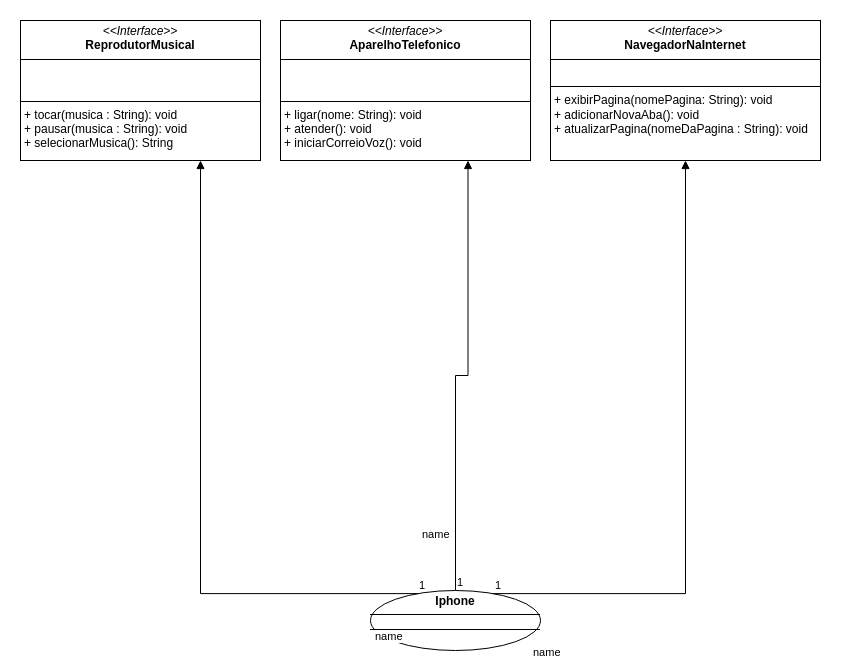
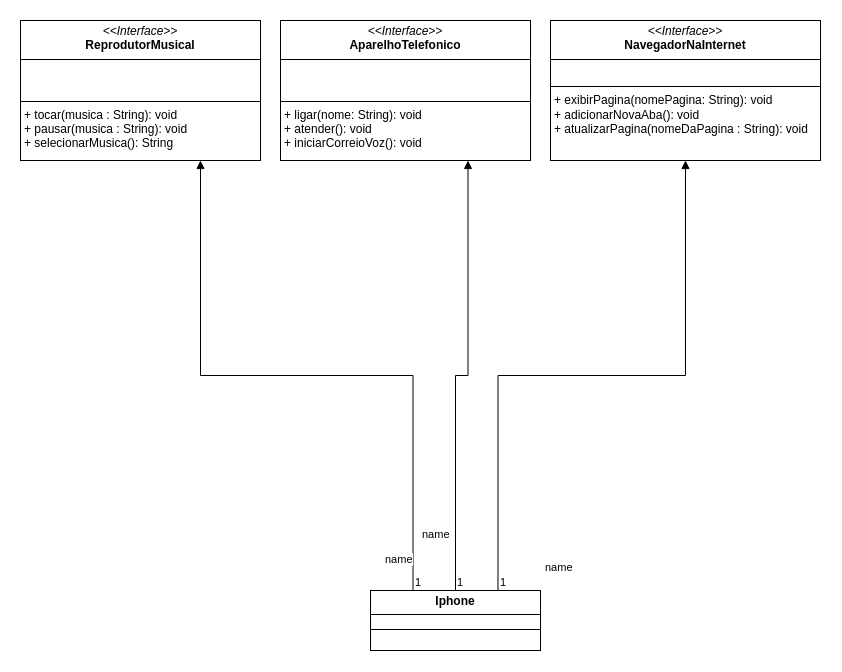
  <mxCell id="0" />
  <mxCell id="1" parent="0" />
  <mxCell id="2" value="&lt;p style=&quot;margin:0px;margin-top:4px;text-align:center;&quot;&gt;&lt;i&gt;&amp;lt;&amp;lt;Interface&amp;gt;&amp;gt;&lt;/i&gt;&lt;br&gt;&lt;b&gt;ReprodutorMusical&lt;/b&gt;&lt;/p&gt;&lt;hr size=&quot;1&quot; style=&quot;border-style:solid;&quot;&gt;&lt;p style=&quot;margin:0px;margin-left:4px;&quot;&gt;&lt;br&gt;&lt;br&gt;&lt;/p&gt;&lt;hr size=&quot;1&quot; style=&quot;border-style:solid;&quot;&gt;&lt;p style=&quot;margin:0px;margin-left:4px;&quot;&gt;+ tocar(musica : String): void&lt;br&gt;+ pausar(musica : String): void&lt;/p&gt;&lt;p style=&quot;margin:0px;margin-left:4px;&quot;&gt;+ selecionarMusica(): String&lt;br&gt;&lt;/p&gt;" style="verticalAlign=top;align=left;overflow=fill;html=1;whiteSpace=wrap;" parent="1" vertex="1"><mxGeometry x="20" y="20" width="240" height="140" as="geometry" /></mxCell>
  <mxCell id="3" value="&lt;p style=&quot;margin:0px;margin-top:4px;text-align:center;&quot;&gt;&lt;i&gt;&amp;lt;&amp;lt;Interface&amp;gt;&amp;gt;&lt;/i&gt;&lt;br&gt;&lt;b&gt;AparelhoTelefonico&lt;/b&gt;&lt;/p&gt;&lt;hr size=&quot;1&quot; style=&quot;border-style:solid;&quot;&gt;&lt;p style=&quot;margin:0px;margin-left:4px;&quot;&gt;&lt;br&gt;&lt;br&gt;&lt;/p&gt;&lt;hr size=&quot;1&quot; style=&quot;border-style:solid;&quot;&gt;&lt;p style=&quot;margin:0px;margin-left:4px;&quot;&gt;+ ligar(nome: String): void&lt;br&gt;+ atender(): void&lt;/p&gt;&lt;p style=&quot;margin:0px;margin-left:4px;&quot;&gt;+ iniciarCorreioVoz(): void&lt;br&gt;&lt;/p&gt;" style="verticalAlign=top;align=left;overflow=fill;html=1;whiteSpace=wrap;" parent="1" vertex="1"><mxGeometry x="280" y="20" width="250" height="140" as="geometry" /></mxCell>
  <mxCell id="4" value="&lt;p style=&quot;margin:0px;margin-top:4px;text-align:center;&quot;&gt;&lt;i&gt;&amp;lt;&amp;lt;Interface&amp;gt;&amp;gt;&lt;/i&gt;&lt;br&gt;&lt;b&gt;NavegadorNaInternet&lt;/b&gt;&lt;/p&gt;&lt;hr size=&quot;1&quot; style=&quot;border-style:solid;&quot;&gt;&lt;p style=&quot;margin:0px;margin-left:4px;&quot;&gt;&lt;br&gt;&lt;/p&gt;&lt;hr size=&quot;1&quot; style=&quot;border-style:solid;&quot;&gt;&lt;p style=&quot;margin:0px;margin-left:4px;&quot;&gt;+ exibirPagina(nomePagina: String): void&lt;br&gt;+ adicionarNovaAba(): void&lt;/p&gt;&lt;p style=&quot;margin:0px;margin-left:4px;&quot;&gt;+ atualizarPagina(nomeDaPagina : String): void&lt;br&gt;&lt;/p&gt;" style="verticalAlign=top;align=left;overflow=fill;html=1;whiteSpace=wrap;" parent="1" vertex="1"><mxGeometry x="550" y="20" width="270" height="140" as="geometry" /></mxCell>
  <mxCell id="5" value="name" style="endArrow=block;endFill=1;html=1;edgeStyle=orthogonalEdgeStyle;align=left;verticalAlign=top;rounded=0;entryX=0.75;entryY=1;entryDx=0;entryDy=0;exitX=0.5;exitY=0;exitDx=0;exitDy=0;" edge="1" parent="1" source="7" target="3"><mxGeometry x="-0.691" y="35" relative="1" as="geometry"><mxPoint x="495" y="575" as="sourcePoint" /><mxPoint x="610" y="260" as="targetPoint" /><mxPoint y="-1" as="offset" /></mxGeometry></mxCell>
  <mxCell id="6" value="1" style="edgeLabel;resizable=0;html=1;align=left;verticalAlign=bottom;" connectable="0" vertex="1" parent="5"><mxGeometry x="-1" relative="1" as="geometry" /></mxCell>
- <mxCell id="7" value="&lt;p style=&quot;margin:0px;margin-top:4px;text-align:center;&quot;&gt;&lt;b&gt;Iphone&lt;/b&gt;&lt;/p&gt;&lt;hr size=&quot;1&quot; style=&quot;border-style:solid;&quot;&gt;&lt;div style=&quot;height:2px;&quot;&gt;&lt;/div&gt;&lt;hr size=&quot;1&quot; style=&quot;border-style:solid;&quot;&gt;&lt;div style=&quot;height:2px;&quot;&gt;&lt;/div&gt;" style="ellipse;verticalAlign=top;align=left;overflow=fill;html=1;whiteSpace=wrap;" vertex="1" parent="1"><mxGeometry x="370" y="590" width="170" height="60" as="geometry" /></mxCell>
+ <mxCell id="7" value="&lt;p style=&quot;margin:0px;margin-top:4px;text-align:center;&quot;&gt;&lt;b&gt;Iphone&lt;/b&gt;&lt;/p&gt;&lt;hr size=&quot;1&quot; style=&quot;border-style:solid;&quot;&gt;&lt;div style=&quot;height:2px;&quot;&gt;&lt;/div&gt;&lt;hr size=&quot;1&quot; style=&quot;border-style:solid;&quot;&gt;&lt;div style=&quot;height:2px;&quot;&gt;&lt;/div&gt;" style="verticalAlign=top;align=left;overflow=fill;html=1;whiteSpace=wrap;" vertex="1" parent="1"><mxGeometry x="370" y="590" width="170" height="60" as="geometry" /></mxCell>
  <mxCell id="8" value="name" style="endArrow=block;endFill=1;html=1;edgeStyle=orthogonalEdgeStyle;align=left;verticalAlign=top;rounded=0;entryX=0.75;entryY=1;entryDx=0;entryDy=0;exitX=0.25;exitY=0;exitDx=0;exitDy=0;" edge="1" parent="1" source="7" target="2"><mxGeometry x="-0.864" y="30" relative="1" as="geometry"><mxPoint x="420" y="570" as="sourcePoint" /><mxPoint x="490" y="320" as="targetPoint" /><mxPoint as="offset" /></mxGeometry></mxCell>
  <mxCell id="9" value="1" style="edgeLabel;resizable=0;html=1;align=left;verticalAlign=bottom;" connectable="0" vertex="1" parent="8"><mxGeometry x="-1" relative="1" as="geometry" /></mxCell>
  <mxCell id="10" value="name" style="endArrow=block;endFill=1;html=1;edgeStyle=orthogonalEdgeStyle;align=left;verticalAlign=top;rounded=0;entryX=0.5;entryY=1;entryDx=0;entryDy=0;exitX=0.75;exitY=0;exitDx=0;exitDy=0;" edge="1" parent="1" source="7" target="4"><mxGeometry x="-0.879" y="-45" relative="1" as="geometry"><mxPoint x="520" y="510" as="sourcePoint" /><mxPoint x="680" y="510" as="targetPoint" /><mxPoint y="1" as="offset" /></mxGeometry></mxCell>
  <mxCell id="11" value="1" style="edgeLabel;resizable=0;html=1;align=left;verticalAlign=bottom;" connectable="0" vertex="1" parent="10"><mxGeometry x="-1" relative="1" as="geometry" /></mxCell>
